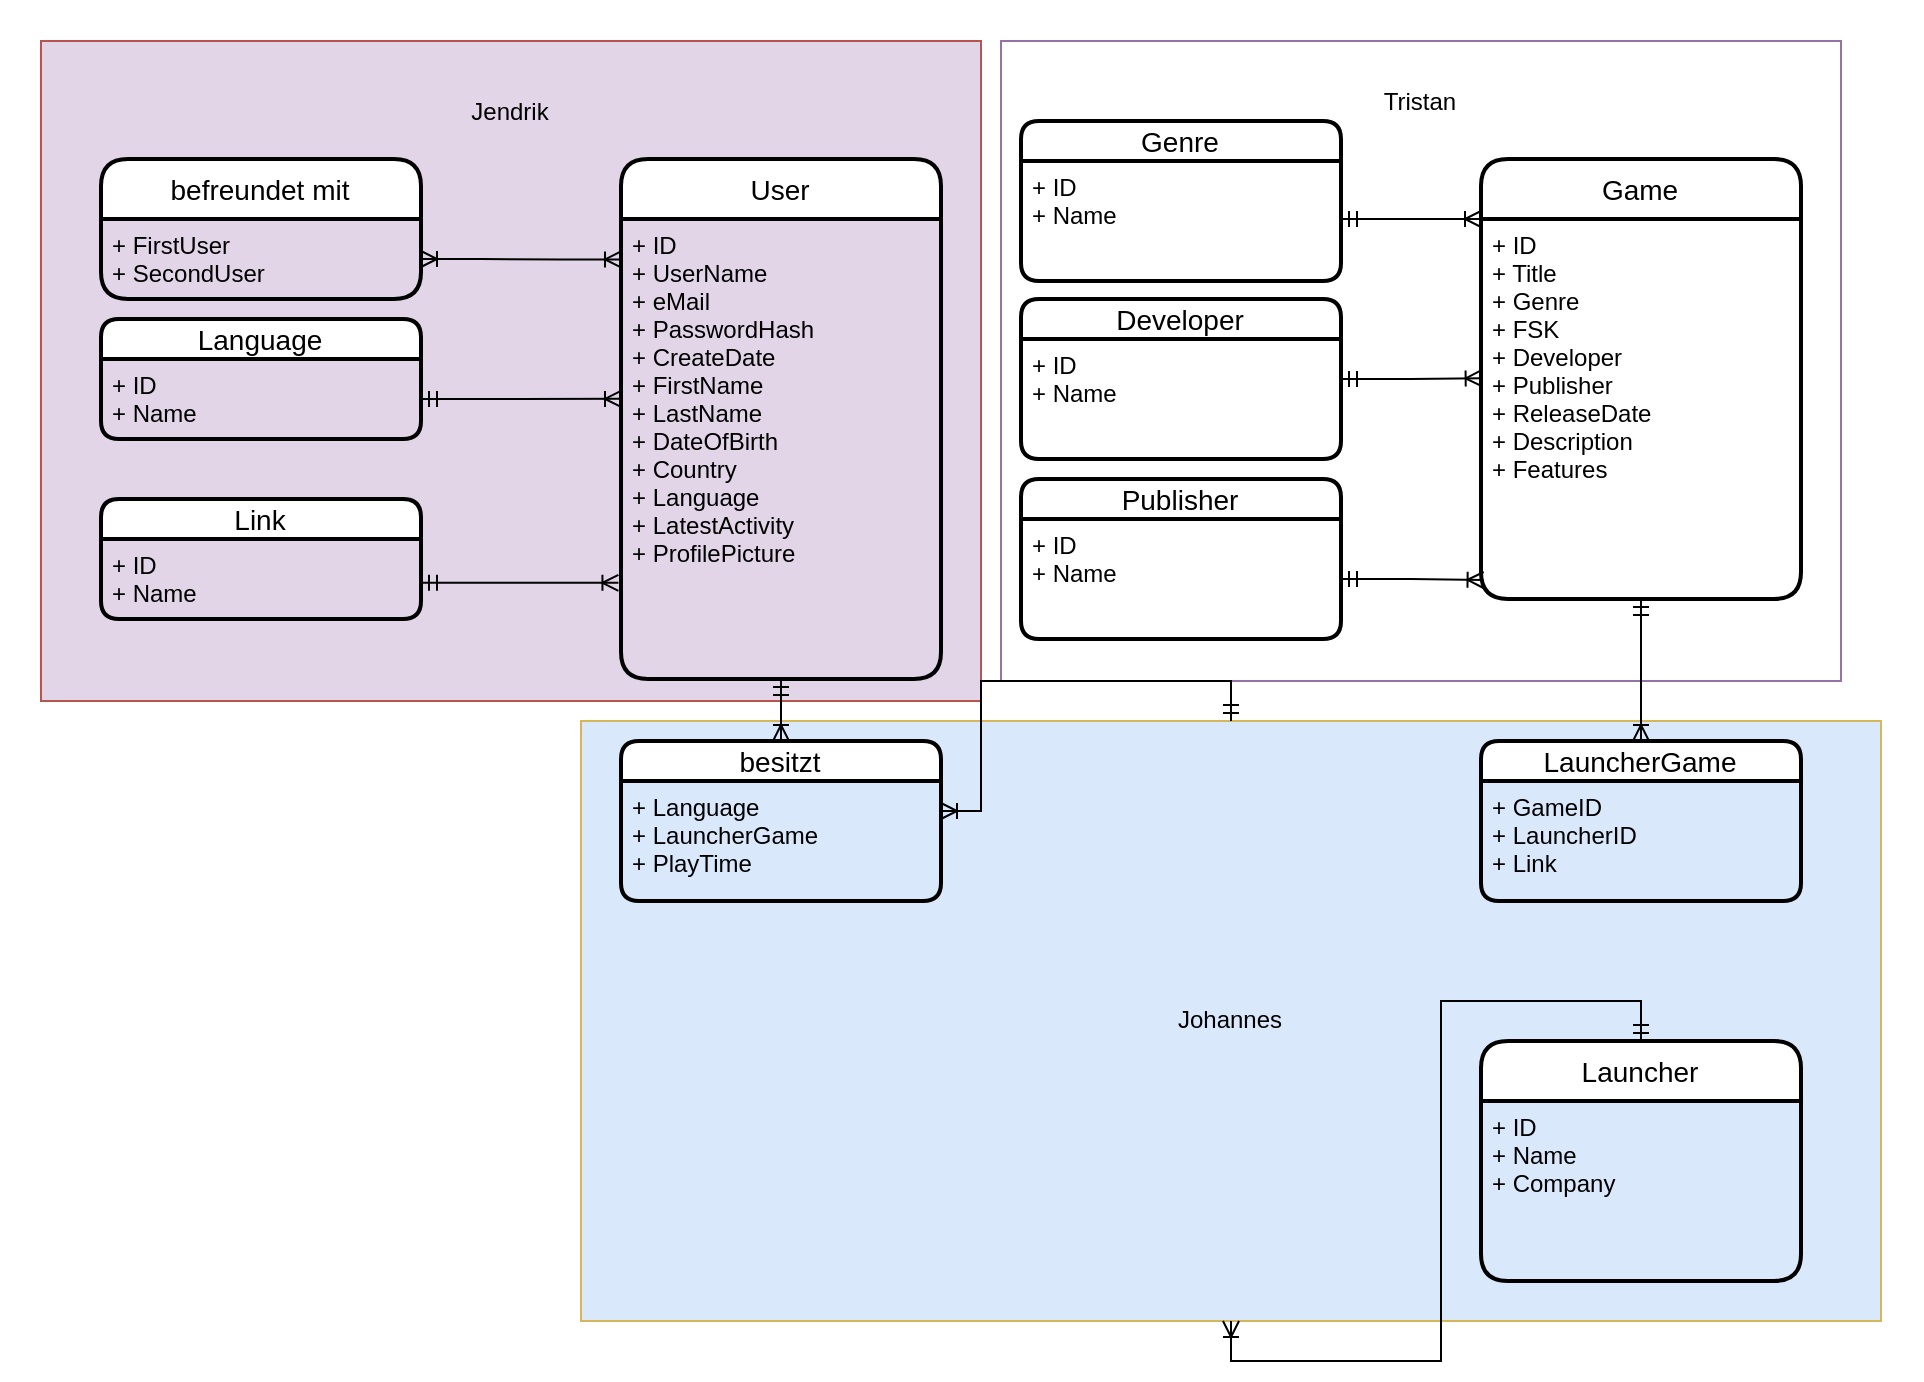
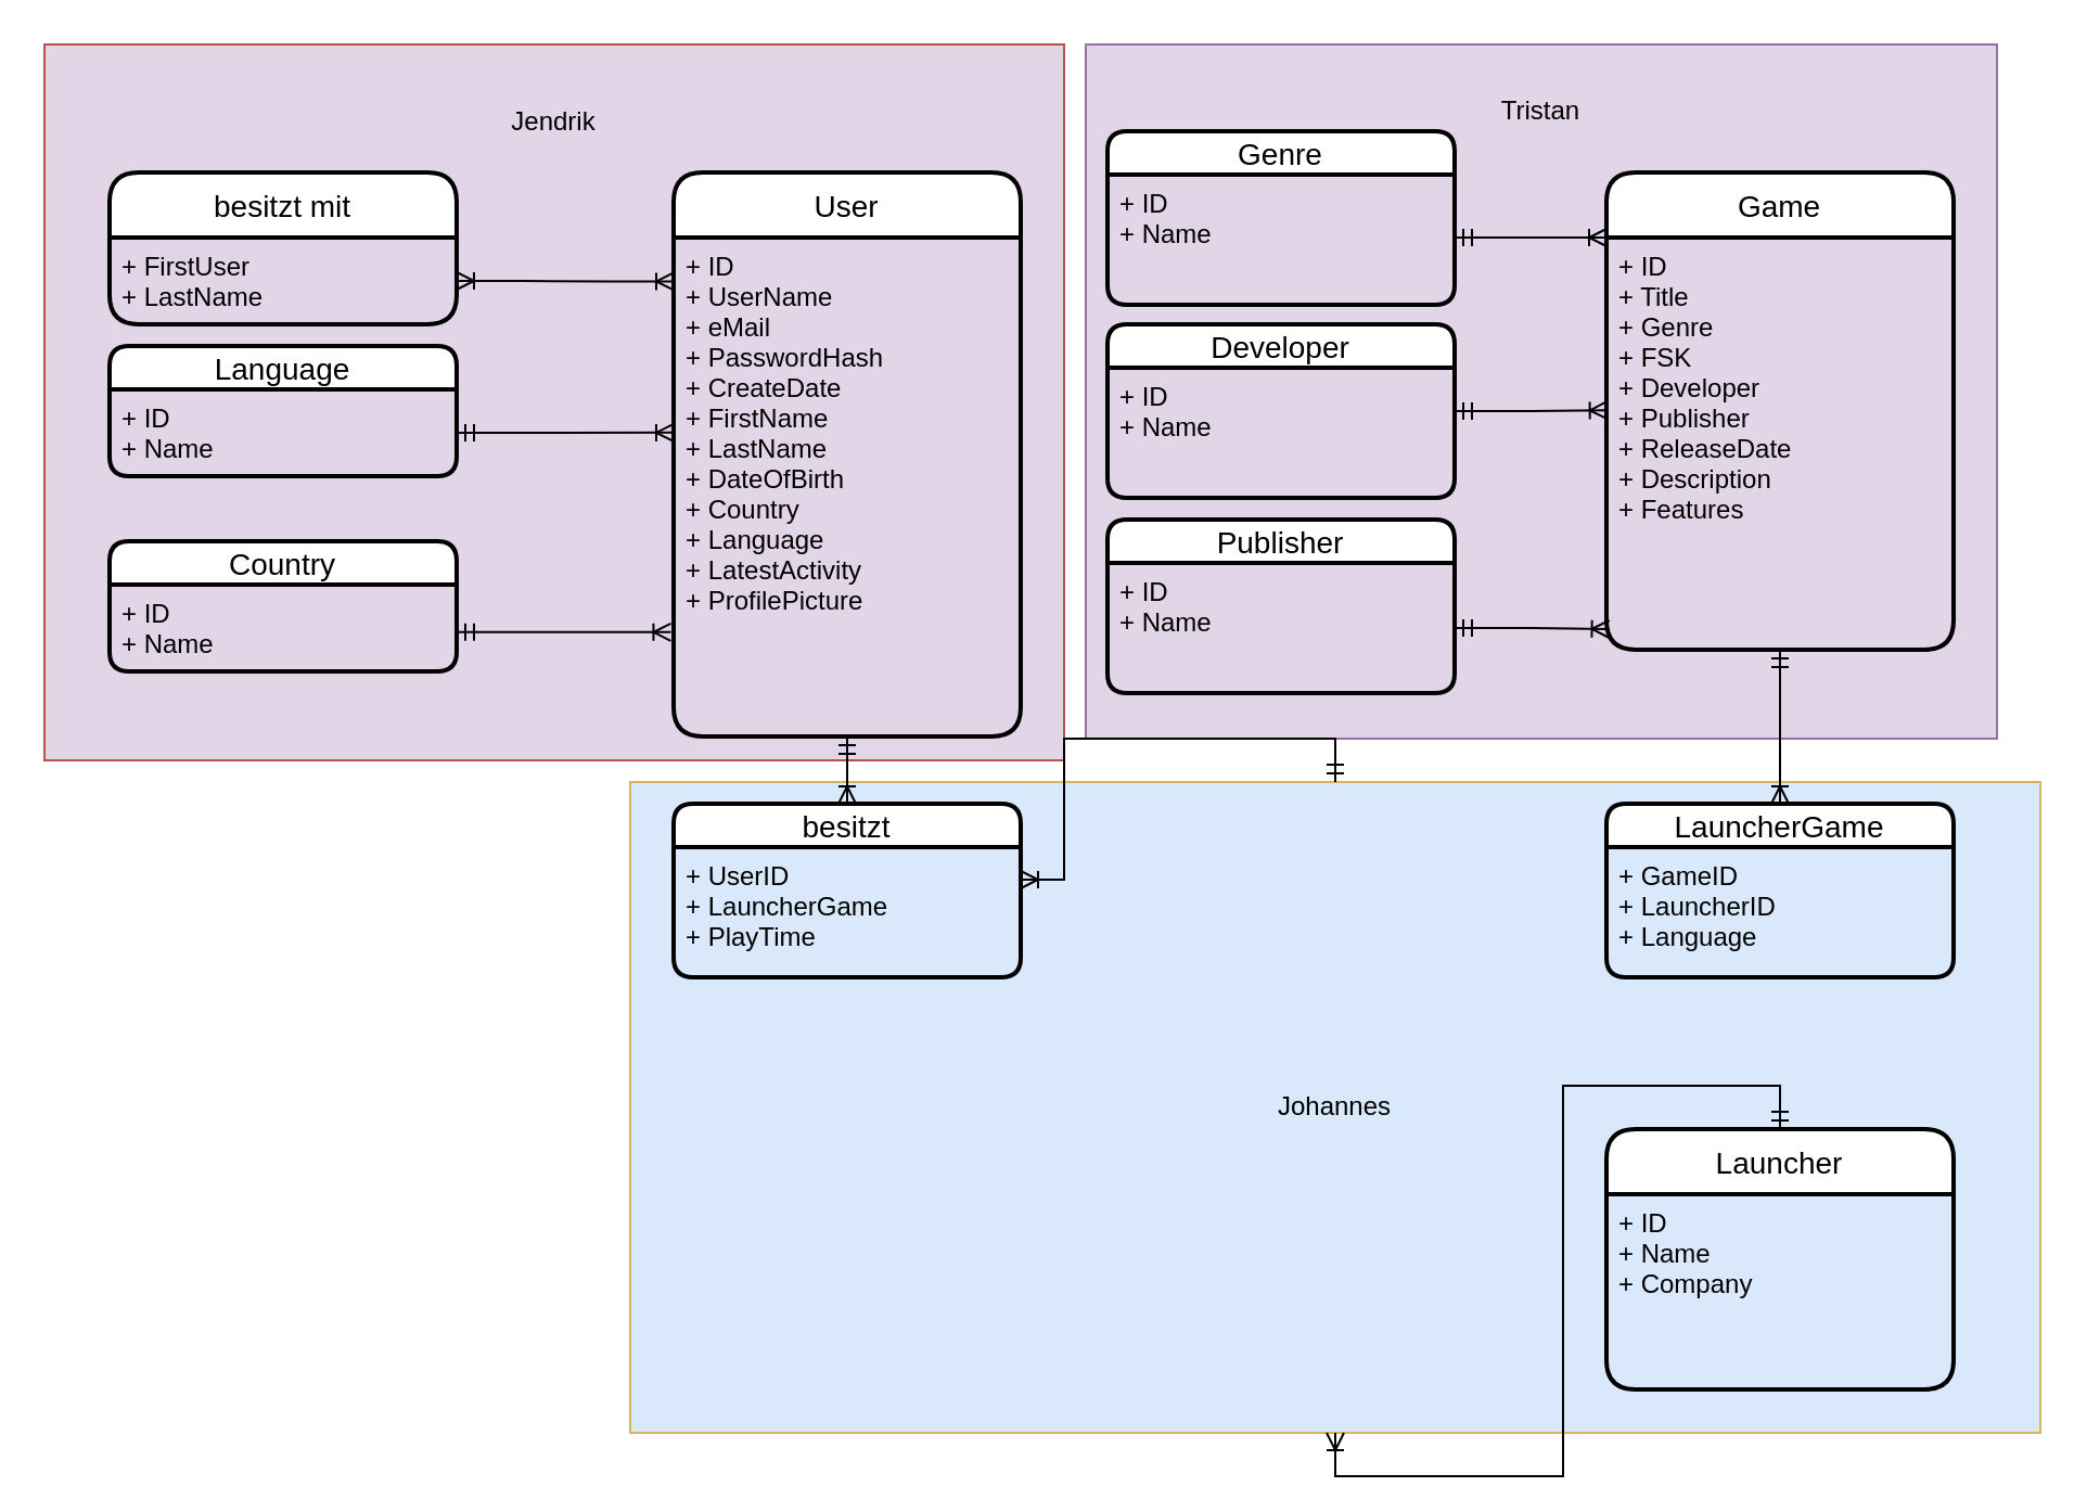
  <mxCell id="0" />
  <mxCell id="1" parent="0" />
  <mxCell id="2" value="Johannes" style="rounded=0;whiteSpace=wrap;html=1;fillColor=#dae8fc;strokeColor=#d6b656;" vertex="1" parent="1"><mxGeometry x="290" y="360" width="650" height="300" as="geometry" /></mxCell>
  <mxCell id="3" value="Jendrik&lt;br&gt;&lt;br&gt;&lt;br&gt;&lt;br&gt;&lt;br&gt;&lt;br&gt;&lt;br&gt;&lt;br&gt;&lt;br&gt;&lt;br&gt;&lt;br&gt;&lt;br&gt;&lt;br&gt;&lt;br&gt;&lt;br&gt;&lt;br&gt;&lt;br&gt;&lt;br&gt;&lt;br&gt;" style="rounded=0;whiteSpace=wrap;html=1;fillColor=#e1d5e7;strokeColor=#b85450;" vertex="1" parent="1"><mxGeometry x="20" width="470" height="330" as="geometry" y="20" /></mxCell>
- <mxCell id="4" value="Tristan&lt;br&gt;&lt;br&gt;&lt;br&gt;&lt;br&gt;&lt;br&gt;&lt;br&gt;&lt;br&gt;&lt;br&gt;&lt;br&gt;&lt;br&gt;&lt;br&gt;&lt;br&gt;&lt;br&gt;&lt;br&gt;&lt;br&gt;&lt;br&gt;&lt;br&gt;&lt;br&gt;&lt;br&gt;" style="rounded=0;whiteSpace=wrap;html=1;fillColor=#ffffff;strokeColor=#9673a6;" vertex="1" parent="1"><mxGeometry x="500" width="420" height="320" as="geometry" y="20" /></mxCell>
+ <mxCell id="4" value="Tristan&lt;br&gt;&lt;br&gt;&lt;br&gt;&lt;br&gt;&lt;br&gt;&lt;br&gt;&lt;br&gt;&lt;br&gt;&lt;br&gt;&lt;br&gt;&lt;br&gt;&lt;br&gt;&lt;br&gt;&lt;br&gt;&lt;br&gt;&lt;br&gt;&lt;br&gt;&lt;br&gt;&lt;br&gt;" style="rounded=0;whiteSpace=wrap;html=1;fillColor=#e1d5e7;strokeColor=#9673a6;" vertex="1" parent="1"><mxGeometry x="500" width="420" height="320" as="geometry" y="20" /></mxCell>
  <mxCell id="5" value="User" style="swimlane;childLayout=stackLayout;horizontal=1;startSize=30;horizontalStack=0;rounded=1;fontSize=14;fontStyle=0;strokeWidth=2;resizeParent=0;resizeLast=1;shadow=0;dashed=0;align=center;" parent="1" vertex="1"><mxGeometry x="310" y="79" width="160" height="260" as="geometry" /></mxCell>
  <mxCell id="6" value="+ ID&#10;+ UserName&#10;+ eMail&#10;+ PasswordHash&#10;+ CreateDate&#10;+ FirstName&#10;+ LastName&#10;+ DateOfBirth&#10;+ Country&#10;+ Language&#10;+ LatestActivity&#10;+ ProfilePicture&#10;&#10;" style="align=left;strokeColor=none;fillColor=none;spacingLeft=4;fontSize=12;verticalAlign=top;resizable=0;rotatable=0;part=1;fontStyle=0" parent="5" vertex="1"><mxGeometry y="30" width="160" height="230" as="geometry" /></mxCell>
  <mxCell id="7" value="Game" style="swimlane;childLayout=stackLayout;horizontal=1;startSize=30;horizontalStack=0;rounded=1;fontSize=14;fontStyle=0;strokeWidth=2;resizeParent=0;resizeLast=1;shadow=0;dashed=0;align=center;" parent="1" vertex="1"><mxGeometry x="740" y="79" width="160" height="220" as="geometry" /></mxCell>
  <mxCell id="8" value="+ ID&#10;+ Title&#10;+ Genre&#10;+ FSK&#10;+ Developer&#10;+ Publisher&#10;+ ReleaseDate&#10;+ Description&#10;+ Features" style="align=left;strokeColor=none;fillColor=none;spacingLeft=4;fontSize=12;verticalAlign=top;resizable=0;rotatable=0;part=1;" parent="7" vertex="1"><mxGeometry y="30" width="160" height="190" as="geometry" /></mxCell>
- <mxCell id="9" value="befreundet mit" style="swimlane;childLayout=stackLayout;horizontal=1;startSize=30;horizontalStack=0;rounded=1;fontSize=14;fontStyle=0;strokeWidth=2;resizeParent=0;resizeLast=1;shadow=0;dashed=0;align=center;" parent="1" vertex="1"><mxGeometry x="50" y="79" width="160" height="70" as="geometry" /></mxCell>
- <mxCell id="10" value="+ FirstUser&#10;+ SecondUser" style="align=left;strokeColor=none;fillColor=none;spacingLeft=4;fontSize=12;verticalAlign=top;resizable=0;rotatable=0;part=1;fontStyle=0" parent="9" vertex="1"><mxGeometry y="30" width="160" height="40" as="geometry" /></mxCell>
+ <mxCell id="9" value="besitzt mit" style="swimlane;childLayout=stackLayout;horizontal=1;startSize=30;horizontalStack=0;rounded=1;fontSize=14;fontStyle=0;strokeWidth=2;resizeParent=0;resizeLast=1;shadow=0;dashed=0;align=center;" parent="1" vertex="1"><mxGeometry x="50" y="79" width="160" height="70" as="geometry" /></mxCell>
+ <mxCell id="10" value="+ FirstUser&#10;+ LastName" style="align=left;strokeColor=none;fillColor=none;spacingLeft=4;fontSize=12;verticalAlign=top;resizable=0;rotatable=0;part=1;fontStyle=0" parent="9" vertex="1"><mxGeometry y="30" width="160" height="40" as="geometry" /></mxCell>
  <mxCell id="11" style="edgeStyle=orthogonalEdgeStyle;rounded=0;orthogonalLoop=1;jettySize=auto;html=1;startArrow=ERmandOne;startFill=0;endArrow=ERoneToMany;endFill=0;" parent="1" source="12" target="2" edge="1"><mxGeometry relative="1" as="geometry" /></mxCell>
  <mxCell id="12" value="Launcher" style="swimlane;childLayout=stackLayout;horizontal=1;startSize=30;horizontalStack=0;rounded=1;fontSize=14;fontStyle=0;strokeWidth=2;resizeParent=0;resizeLast=1;shadow=0;dashed=0;align=center;" parent="1" vertex="1"><mxGeometry x="740" y="520" width="160" height="120" as="geometry" /></mxCell>
  <mxCell id="13" value="+ ID&#10;+ Name&#10;+ Company" style="align=left;strokeColor=none;fillColor=none;spacingLeft=4;fontSize=12;verticalAlign=top;resizable=0;rotatable=0;part=1;" parent="12" vertex="1"><mxGeometry y="30" width="160" height="90" as="geometry" /></mxCell>
  <mxCell id="14" value="besitzt" style="swimlane;childLayout=stackLayout;horizontal=1;startSize=20;horizontalStack=0;rounded=1;fontSize=14;fontStyle=0;strokeWidth=2;resizeParent=0;resizeLast=1;shadow=0;dashed=0;align=center;" parent="1" vertex="1"><mxGeometry x="310" y="370" width="160" height="80" as="geometry" /></mxCell>
- <mxCell id="15" value="+ Language&#10;+ LauncherGame&#10;+ PlayTime" style="align=left;strokeColor=none;fillColor=none;spacingLeft=4;fontSize=12;verticalAlign=top;resizable=0;rotatable=0;part=1;" parent="14" vertex="1"><mxGeometry y="20" width="160" height="60" as="geometry" /></mxCell>
+ <mxCell id="15" value="+ UserID&#10;+ LauncherGame&#10;+ PlayTime" style="align=left;strokeColor=none;fillColor=none;spacingLeft=4;fontSize=12;verticalAlign=top;resizable=0;rotatable=0;part=1;" parent="14" vertex="1"><mxGeometry y="20" width="160" height="60" as="geometry" /></mxCell>
  <mxCell id="16" value="LauncherGame" style="swimlane;childLayout=stackLayout;horizontal=1;startSize=20;horizontalStack=0;rounded=1;fontSize=14;fontStyle=0;strokeWidth=2;resizeParent=0;resizeLast=1;shadow=0;dashed=0;align=center;" parent="1" vertex="1"><mxGeometry x="740" y="370" width="160" height="80" as="geometry" /></mxCell>
- <mxCell id="17" value="+ GameID&#10;+ LauncherID&#10;+ Link" style="align=left;strokeColor=none;fillColor=none;spacingLeft=4;fontSize=12;verticalAlign=top;resizable=0;rotatable=0;part=1;" parent="16" vertex="1"><mxGeometry y="20" width="160" height="60" as="geometry" /></mxCell>
+ <mxCell id="17" value="+ GameID&#10;+ LauncherID&#10;+ Language" style="align=left;strokeColor=none;fillColor=none;spacingLeft=4;fontSize=12;verticalAlign=top;resizable=0;rotatable=0;part=1;" parent="16" vertex="1"><mxGeometry y="20" width="160" height="60" as="geometry" /></mxCell>
  <mxCell id="18" value="" style="edgeStyle=entityRelationEdgeStyle;fontSize=12;html=1;endArrow=ERoneToMany;startArrow=ERoneToMany;rounded=0;exitX=1;exitY=0.5;exitDx=0;exitDy=0;entryX=0;entryY=0.088;entryDx=0;entryDy=0;entryPerimeter=0;" parent="1" source="10" target="6" edge="1"><mxGeometry width="100" height="100" relative="1" as="geometry"><mxPoint x="500" y="370" as="sourcePoint" /><mxPoint x="600" y="270" as="targetPoint" /></mxGeometry></mxCell>
  <mxCell id="19" style="edgeStyle=orthogonalEdgeStyle;rounded=0;orthogonalLoop=1;jettySize=auto;html=1;entryX=0.5;entryY=0;entryDx=0;entryDy=0;startArrow=ERmandOne;startFill=0;endArrow=ERoneToMany;endFill=0;" parent="1" source="6" target="14" edge="1"><mxGeometry relative="1" as="geometry" /></mxCell>
  <mxCell id="20" style="edgeStyle=orthogonalEdgeStyle;rounded=0;orthogonalLoop=1;jettySize=auto;html=1;exitX=1;exitY=0.25;exitDx=0;exitDy=0;startArrow=ERoneToMany;startFill=0;endArrow=ERmandOne;endFill=0;" parent="1" source="15" target="2" edge="1"><mxGeometry relative="1" as="geometry"><mxPoint x="730" y="375" as="targetPoint" /></mxGeometry></mxCell>
  <mxCell id="21" style="edgeStyle=orthogonalEdgeStyle;rounded=0;orthogonalLoop=1;jettySize=auto;html=1;entryX=0.5;entryY=0;entryDx=0;entryDy=0;startArrow=ERmandOne;startFill=0;endArrow=ERoneToMany;endFill=0;" parent="1" source="8" target="16" edge="1"><mxGeometry relative="1" as="geometry" /></mxCell>
- <mxCell id="22" value="Link" style="swimlane;childLayout=stackLayout;horizontal=1;startSize=20;horizontalStack=0;rounded=1;fontSize=14;fontStyle=0;strokeWidth=2;resizeParent=0;resizeLast=1;shadow=0;dashed=0;align=center;" parent="1" vertex="1"><mxGeometry x="50" y="249" width="160" height="60" as="geometry" /></mxCell>
+ <mxCell id="22" value="Country" style="swimlane;childLayout=stackLayout;horizontal=1;startSize=20;horizontalStack=0;rounded=1;fontSize=14;fontStyle=0;strokeWidth=2;resizeParent=0;resizeLast=1;shadow=0;dashed=0;align=center;" parent="1" vertex="1"><mxGeometry x="50" y="249" width="160" height="60" as="geometry" /></mxCell>
  <mxCell id="23" value="+ ID&#10;+ Name" style="align=left;strokeColor=none;fillColor=none;spacingLeft=4;fontSize=12;verticalAlign=top;resizable=0;rotatable=0;part=1;" parent="22" vertex="1"><mxGeometry y="20" width="160" height="40" as="geometry" /></mxCell>
  <mxCell id="24" value="Language" style="swimlane;childLayout=stackLayout;horizontal=1;startSize=20;horizontalStack=0;rounded=1;fontSize=14;fontStyle=0;strokeWidth=2;resizeParent=0;resizeLast=1;shadow=0;dashed=0;align=center;" parent="1" vertex="1"><mxGeometry x="50" y="159" width="160" height="60" as="geometry" /></mxCell>
  <mxCell id="25" value="+ ID&#10;+ Name" style="align=left;strokeColor=none;fillColor=none;spacingLeft=4;fontSize=12;verticalAlign=top;resizable=0;rotatable=0;part=1;" parent="24" vertex="1"><mxGeometry y="20" width="160" height="40" as="geometry" /></mxCell>
  <mxCell id="26" value="Genre" style="swimlane;childLayout=stackLayout;horizontal=1;startSize=20;horizontalStack=0;rounded=1;fontSize=14;fontStyle=0;strokeWidth=2;resizeParent=0;resizeLast=1;shadow=0;dashed=0;align=center;" parent="1" vertex="1"><mxGeometry x="510" y="60" width="160" height="80" as="geometry" /></mxCell>
  <mxCell id="27" value="+ ID&#10;+ Name" style="align=left;strokeColor=none;fillColor=none;spacingLeft=4;fontSize=12;verticalAlign=top;resizable=0;rotatable=0;part=1;fontStyle=0" parent="26" vertex="1"><mxGeometry y="20" width="160" height="60" as="geometry" /></mxCell>
  <mxCell id="28" style="edgeStyle=orthogonalEdgeStyle;rounded=0;orthogonalLoop=1;jettySize=auto;html=1;startArrow=ERmandOne;startFill=0;endArrow=ERoneToMany;endFill=0;entryX=-0.008;entryY=0.791;entryDx=0;entryDy=0;entryPerimeter=0;" parent="1" target="6" edge="1"><mxGeometry relative="1" as="geometry"><mxPoint x="210" y="290" as="sourcePoint" /><mxPoint x="300" y="320" as="targetPoint" /><Array as="points"><mxPoint x="210" y="290" /><mxPoint x="309" y="290" /></Array></mxGeometry></mxCell>
  <mxCell id="29" style="edgeStyle=orthogonalEdgeStyle;rounded=0;orthogonalLoop=1;jettySize=auto;html=1;startArrow=ERmandOne;startFill=0;endArrow=ERoneToMany;endFill=0;entryX=0;entryY=0;entryDx=0;entryDy=0;" parent="1" source="27" target="8" edge="1"><mxGeometry relative="1" as="geometry"><mxPoint x="730" y="110" as="targetPoint" /><Array as="points"><mxPoint x="710" y="109" /><mxPoint x="710" y="109" /></Array></mxGeometry></mxCell>
  <mxCell id="30" style="edgeStyle=orthogonalEdgeStyle;rounded=0;orthogonalLoop=1;jettySize=auto;html=1;entryX=0.002;entryY=0.419;entryDx=0;entryDy=0;entryPerimeter=0;endArrow=ERoneToMany;endFill=0;startArrow=ERmandOne;startFill=0;" edge="1" parent="1" source="31" target="8"><mxGeometry relative="1" as="geometry" /></mxCell>
  <mxCell id="31" value="Developer" style="swimlane;childLayout=stackLayout;horizontal=1;startSize=20;horizontalStack=0;rounded=1;fontSize=14;fontStyle=0;strokeWidth=2;resizeParent=0;resizeLast=1;shadow=0;dashed=0;align=center;" vertex="1" parent="1"><mxGeometry x="510" y="149" width="160" height="80" as="geometry" /></mxCell>
  <mxCell id="32" value="+ ID&#10;+ Name" style="align=left;strokeColor=none;fillColor=none;spacingLeft=4;fontSize=12;verticalAlign=top;resizable=0;rotatable=0;part=1;fontStyle=0" vertex="1" parent="31"><mxGeometry y="20" width="160" height="60" as="geometry" /></mxCell>
  <mxCell id="33" value="Publisher" style="swimlane;childLayout=stackLayout;horizontal=1;startSize=20;horizontalStack=0;rounded=1;fontSize=14;fontStyle=0;strokeWidth=2;resizeParent=0;resizeLast=1;shadow=0;dashed=0;align=center;" vertex="1" parent="1"><mxGeometry x="510" y="239" width="160" height="80" as="geometry" /></mxCell>
  <mxCell id="34" value="+ ID&#10;+ Name" style="align=left;strokeColor=none;fillColor=none;spacingLeft=4;fontSize=12;verticalAlign=top;resizable=0;rotatable=0;part=1;fontStyle=0" vertex="1" parent="33"><mxGeometry y="20" width="160" height="60" as="geometry" /></mxCell>
  <mxCell id="35" style="edgeStyle=orthogonalEdgeStyle;rounded=0;orthogonalLoop=1;jettySize=auto;html=1;entryX=0.008;entryY=0.95;entryDx=0;entryDy=0;entryPerimeter=0;endArrow=ERoneToMany;endFill=0;startArrow=ERmandOne;startFill=0;" edge="1" parent="1" source="34" target="8"><mxGeometry relative="1" as="geometry" /></mxCell>
  <mxCell id="36" style="edgeStyle=orthogonalEdgeStyle;rounded=0;orthogonalLoop=1;jettySize=auto;html=1;entryX=0;entryY=0.391;entryDx=0;entryDy=0;entryPerimeter=0;startArrow=ERmandOne;startFill=0;endArrow=ERoneToMany;endFill=0;" edge="1" parent="1" source="25" target="6"><mxGeometry relative="1" as="geometry" /></mxCell>
